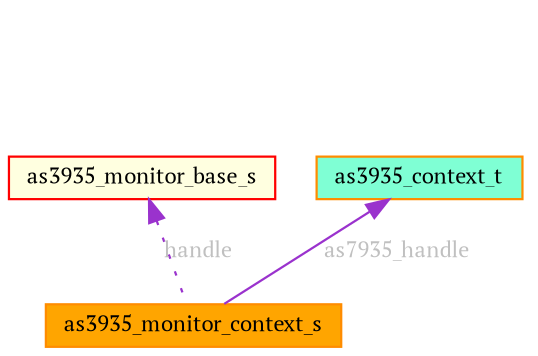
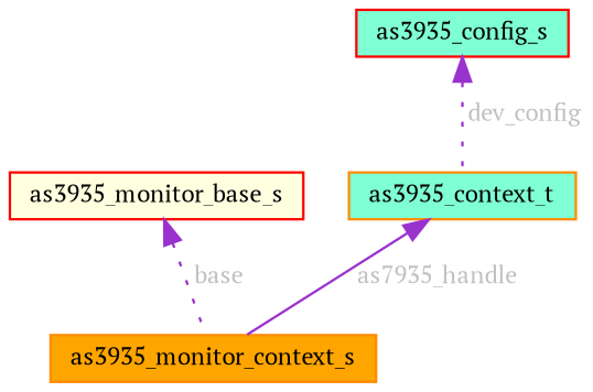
  digraph {
    fontname="PT Serif"
    node [color=darkorange fillcolor=aquamarine fontname="PT Serif" fontsize=10 shape=box style=filled]
    edge [color=darkorchid3 dir=back fontcolor=grey fontname="PT Serif" fontsize=10 labelfontname=Helvetica labelfontsize=10 style=dotted]
    n1 [fillcolor=orange fontcolor=black height=0.2 label=as3935_monitor_context_s width=0.4]
    n2 [color=red fillcolor=lightyellow height=0.2 label=as3935_monitor_base_s width=0.4]
    n3 [height=0.2 label=as3935_context_t width=0.4]
-   n2 -> n1 [label=" handle"]
+   n4 [color=red height=0.2 label=as3935_config_s width=0.4]
+   n2 -> n1 [label=" base"]
    n3 -> n1 [label=" as7935_handle" style=solid]
+   n4 -> n3 [label=" dev_config"]
  }
